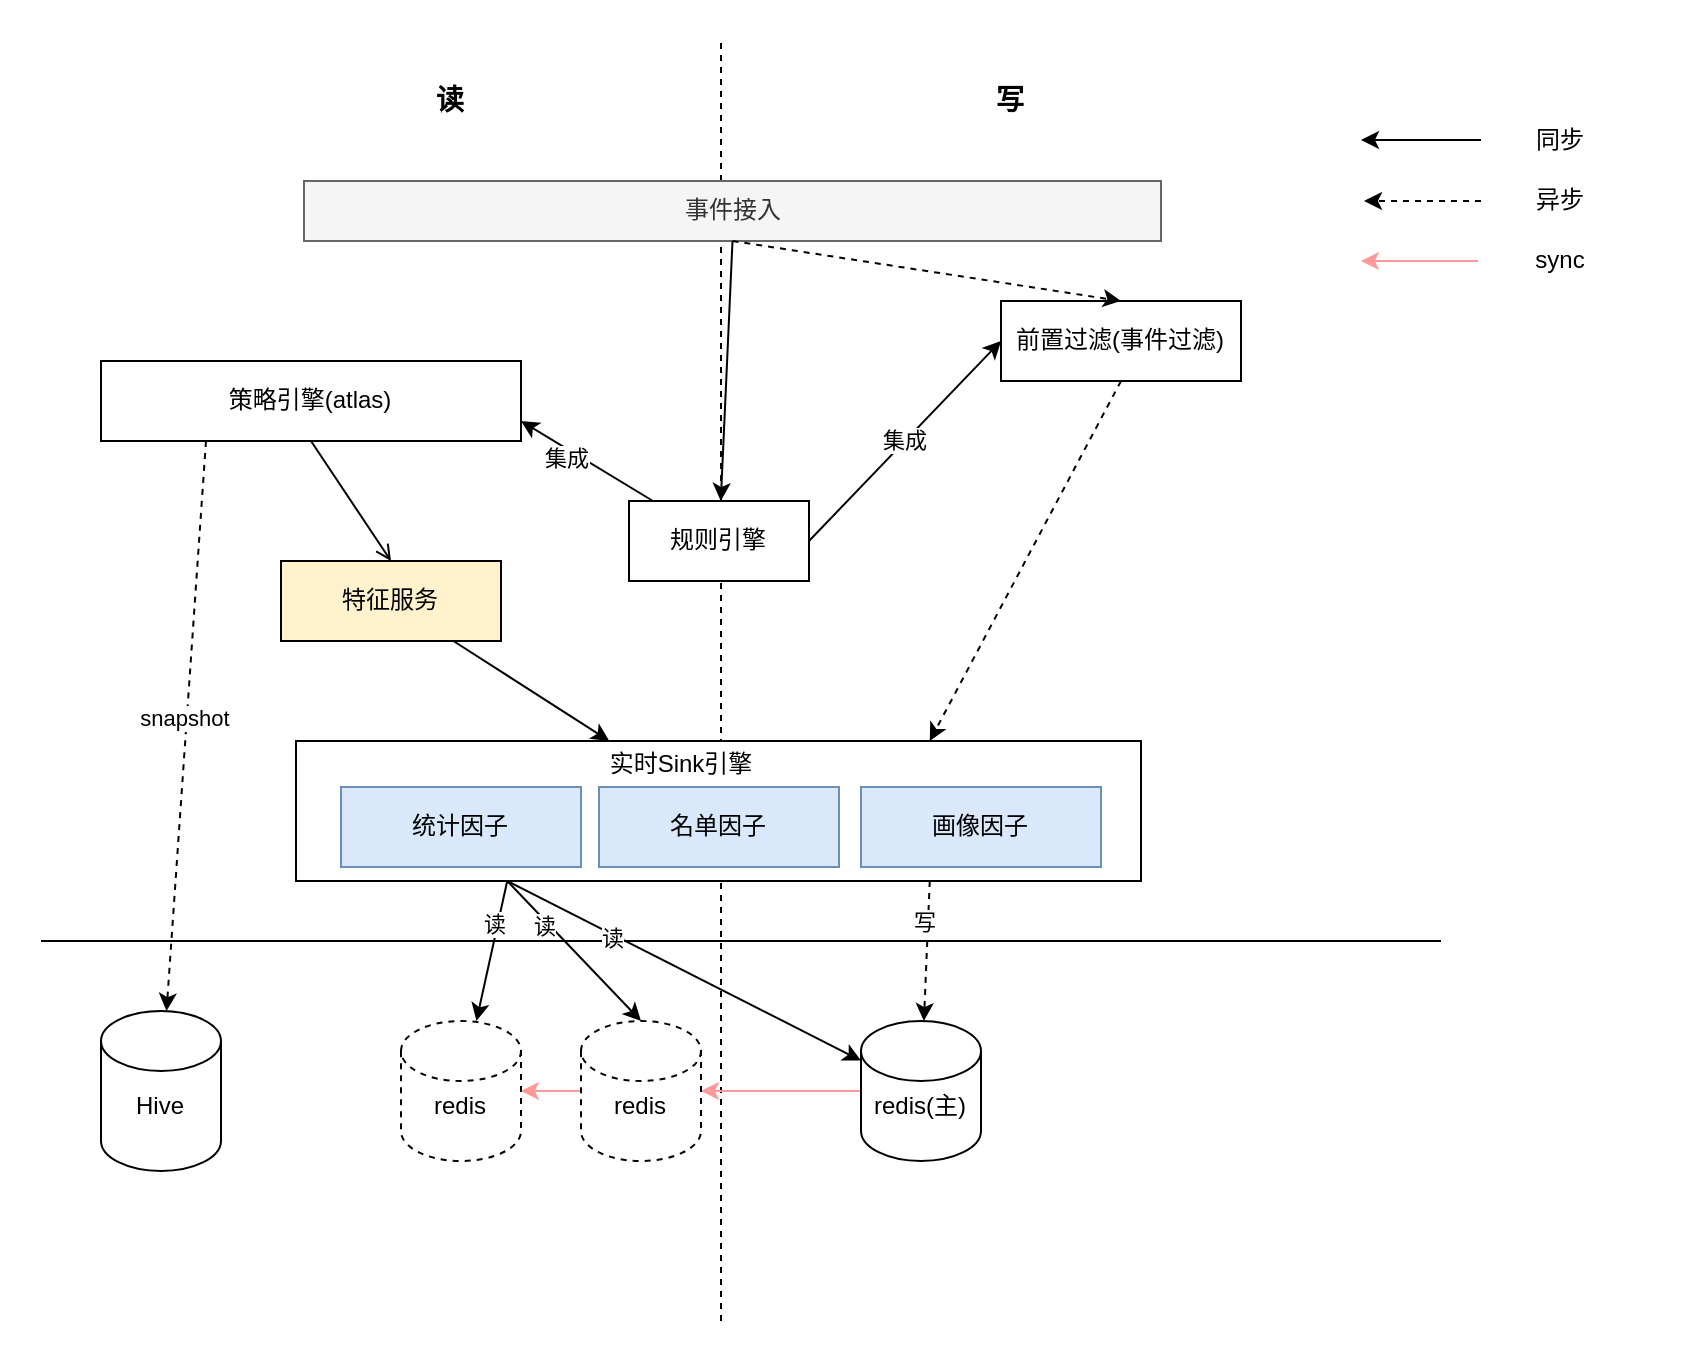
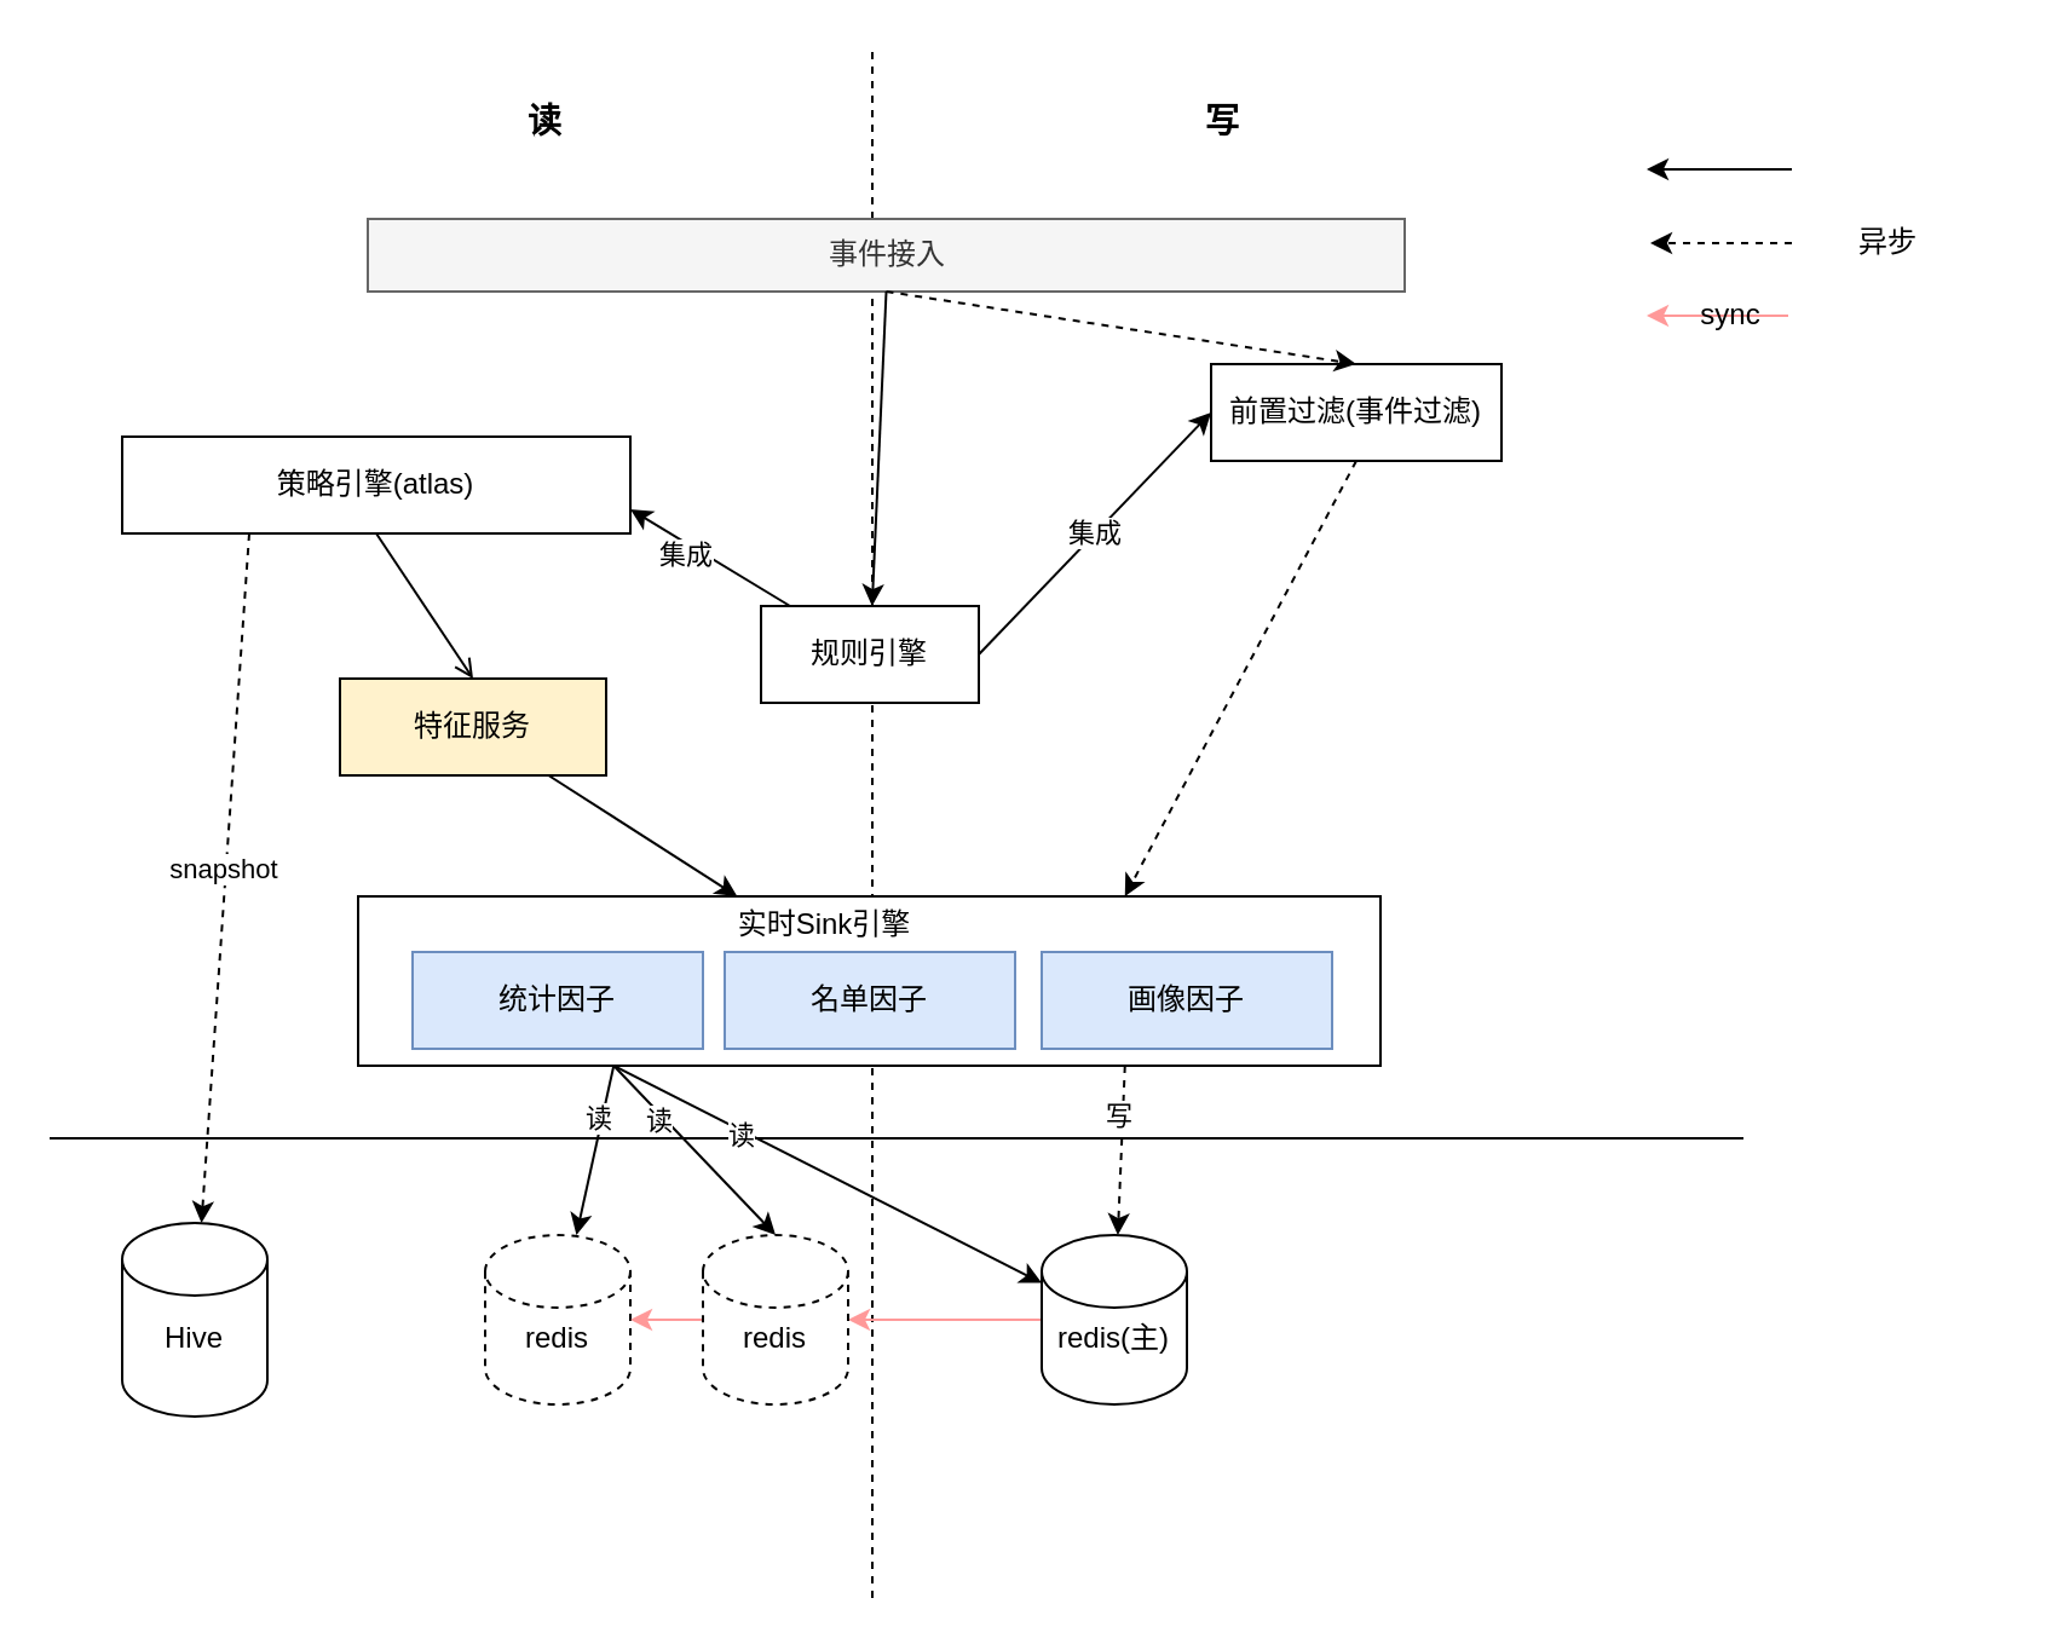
  <mxCell id="0" />
  <mxCell id="1" parent="0" />
  <mxCell id="2" value="" style="endArrow=none;html=1;dashed=1;" parent="1" edge="1"><mxGeometry width="50" height="50" relative="1" as="geometry"><mxPoint x="360" y="660" as="sourcePoint" /><mxPoint x="360" y="20" as="targetPoint" /></mxGeometry></mxCell>
  <mxCell id="3" value="&lt;b&gt;&lt;font style=&quot;font-size: 14px&quot;&gt;读&lt;/font&gt;&lt;/b&gt;" style="text;html=1;strokeColor=none;fillColor=none;align=center;verticalAlign=middle;whiteSpace=wrap;rounded=0;" parent="1" vertex="1"><mxGeometry x="180" y="40" width="90" height="20" as="geometry" /></mxCell>
  <mxCell id="4" value="&lt;b&gt;&lt;font style=&quot;font-size: 14px&quot;&gt;写&lt;/font&gt;&lt;/b&gt;" style="text;html=1;strokeColor=none;fillColor=none;align=center;verticalAlign=middle;whiteSpace=wrap;rounded=0;" parent="1" vertex="1"><mxGeometry x="460" y="40" width="90" height="20" as="geometry" /></mxCell>
  <mxCell id="5" style="rounded=0;orthogonalLoop=1;jettySize=auto;html=1;exitX=0.5;exitY=1;exitDx=0;exitDy=0;entryX=0.5;entryY=0;entryDx=0;entryDy=0;endArrow=open;" parent="1" source="8" target="13" edge="1"><mxGeometry relative="1" as="geometry" /></mxCell>
  <mxCell id="6" style="rounded=0;orthogonalLoop=1;jettySize=auto;html=1;exitX=0.25;exitY=1;exitDx=0;exitDy=0;dashed=1;" parent="1" source="8" target="44" edge="1"><mxGeometry relative="1" as="geometry" /></mxCell>
  <mxCell id="7" value="snapshot" style="edgeLabel;html=1;align=center;verticalAlign=middle;resizable=0;points=[];" parent="6" vertex="1" connectable="0"><mxGeometry x="-0.024" y="-1" relative="1" as="geometry"><mxPoint as="offset" /></mxGeometry></mxCell>
  <mxCell id="8" value="策略引擎(atlas)" style="rounded=0;whiteSpace=wrap;html=1;" parent="1" vertex="1"><mxGeometry x="50" y="180" width="210" height="40" as="geometry" /></mxCell>
  <mxCell id="9" style="rounded=0;orthogonalLoop=1;jettySize=auto;html=1;entryX=1;entryY=0.75;entryDx=0;entryDy=0;" parent="1" source="11" target="8" edge="1"><mxGeometry relative="1" as="geometry" /></mxCell>
  <mxCell id="10" value="集成" style="edgeLabel;html=1;align=center;verticalAlign=middle;resizable=0;points=[];" parent="9" vertex="1" connectable="0"><mxGeometry x="0.235" y="4" relative="1" as="geometry"><mxPoint as="offset" /></mxGeometry></mxCell>
  <mxCell id="11" value="规则引擎" style="rounded=0;whiteSpace=wrap;html=1;" parent="1" vertex="1"><mxGeometry x="314" y="250" width="90" height="40" as="geometry" /></mxCell>
  <mxCell id="12" value="" style="rounded=0;orthogonalLoop=1;jettySize=auto;html=1;" parent="1" source="13" target="14" edge="1"><mxGeometry relative="1" as="geometry" /></mxCell>
  <mxCell id="13" value="特征服务" style="rounded=0;whiteSpace=wrap;html=1;fillColor=#fff2cc;" parent="1" vertex="1"><mxGeometry x="140" y="280" width="110" height="40" as="geometry" /></mxCell>
  <mxCell id="14" value="" style="whiteSpace=wrap;html=1;rounded=0;" parent="1" vertex="1"><mxGeometry x="147.5" y="370" width="422.5" height="70" as="geometry" /></mxCell>
  <mxCell id="15" value="" style="endArrow=none;html=1;" parent="1" edge="1"><mxGeometry width="50" height="50" relative="1" as="geometry"><mxPoint x="20" y="470" as="sourcePoint" /><mxPoint x="720" y="470" as="targetPoint" /></mxGeometry></mxCell>
  <mxCell id="16" value="" style="edgeStyle=none;rounded=0;orthogonalLoop=1;jettySize=auto;html=1;strokeColor=#FF9999;" parent="1" source="17" target="30" edge="1"><mxGeometry relative="1" as="geometry" /></mxCell>
  <mxCell id="17" value="&lt;br&gt;redis(主)" style="shape=cylinder2;whiteSpace=wrap;html=1;boundedLbl=1;backgroundOutline=1;size=15;" parent="1" vertex="1"><mxGeometry x="430" y="510" width="60" height="70" as="geometry" /></mxCell>
  <mxCell id="18" value="" style="endArrow=classic;html=1;exitX=0.25;exitY=1;exitDx=0;exitDy=0;" parent="1" target="17" edge="1" source="14"><mxGeometry width="50" height="50" relative="1" as="geometry"><mxPoint x="250" y="420" as="sourcePoint" /><mxPoint x="170" y="560" as="targetPoint" /></mxGeometry></mxCell>
  <mxCell id="19" value="读" style="edgeLabel;html=1;align=center;verticalAlign=middle;resizable=0;points=[];" parent="18" vertex="1" connectable="0"><mxGeometry x="-0.399" y="-2" relative="1" as="geometry"><mxPoint as="offset" /></mxGeometry></mxCell>
  <mxCell id="20" value="" style="endArrow=classic;html=1;exitX=0.75;exitY=1;exitDx=0;exitDy=0;dashed=1;" parent="1" source="14" target="17" edge="1"><mxGeometry width="50" height="50" relative="1" as="geometry"><mxPoint x="515" y="410" as="sourcePoint" /><mxPoint x="252.967" y="510" as="targetPoint" /></mxGeometry></mxCell>
  <mxCell id="21" value="写" style="edgeLabel;html=1;align=center;verticalAlign=middle;resizable=0;points=[];" parent="20" vertex="1" connectable="0"><mxGeometry x="-0.399" y="-2" relative="1" as="geometry"><mxPoint as="offset" /></mxGeometry></mxCell>
  <mxCell id="22" value="事件接入" style="rounded=0;whiteSpace=wrap;html=1;fillColor=#f5f5f5;strokeColor=#666666;fontColor=#333333;" parent="1" vertex="1"><mxGeometry x="151.5" y="90" width="428.5" height="30" as="geometry" /></mxCell>
  <mxCell id="23" value="前置过滤(事件过滤)" style="rounded=0;whiteSpace=wrap;html=1;" parent="1" vertex="1"><mxGeometry x="500" y="150" width="120" height="40" as="geometry" /></mxCell>
  <mxCell id="24" value="" style="endArrow=classic;html=1;exitX=0.5;exitY=1;exitDx=0;exitDy=0;entryX=0.5;entryY=0;entryDx=0;entryDy=0;dashed=1;" parent="1" source="22" target="23" edge="1"><mxGeometry width="50" height="50" relative="1" as="geometry"><mxPoint x="525" y="420" as="sourcePoint" /><mxPoint x="304.5" y="530.03" as="targetPoint" /></mxGeometry></mxCell>
  <mxCell id="25" value="" style="endArrow=classic;html=1;exitX=0.5;exitY=1;exitDx=0;exitDy=0;entryX=0.75;entryY=0;entryDx=0;entryDy=0;dashed=1;" parent="1" source="23" target="14" edge="1"><mxGeometry width="50" height="50" relative="1" as="geometry"><mxPoint x="640" y="230" as="sourcePoint" /><mxPoint x="508.025" y="370" as="targetPoint" /></mxGeometry></mxCell>
  <mxCell id="26" value="集成" style="endArrow=classic;html=1;exitX=1;exitY=0.5;exitDx=0;exitDy=0;entryX=0;entryY=0.5;entryDx=0;entryDy=0;" parent="1" source="11" target="23" edge="1"><mxGeometry width="50" height="50" relative="1" as="geometry"><mxPoint x="526.5" y="330" as="sourcePoint" /><mxPoint x="518.025" y="380" as="targetPoint" /></mxGeometry></mxCell>
  <mxCell id="27" value="" style="endArrow=classic;html=1;exitX=0.5;exitY=1;exitDx=0;exitDy=0;" parent="1" source="22" target="11" edge="1"><mxGeometry width="50" height="50" relative="1" as="geometry"><mxPoint x="375.75" y="130" as="sourcePoint" /><mxPoint x="526.5" y="290" as="targetPoint" /></mxGeometry></mxCell>
  <mxCell id="28" value="&lt;br&gt;redis" style="shape=cylinder2;whiteSpace=wrap;html=1;boundedLbl=1;backgroundOutline=1;size=15;dashed=1;" parent="1" vertex="1"><mxGeometry x="200" y="510" width="60" height="70" as="geometry" /></mxCell>
  <mxCell id="29" value="" style="edgeStyle=none;rounded=0;orthogonalLoop=1;jettySize=auto;html=1;strokeColor=#FF9999;" parent="1" source="30" target="28" edge="1"><mxGeometry relative="1" as="geometry" /></mxCell>
  <mxCell id="30" value="&lt;br&gt;redis" style="shape=cylinder2;whiteSpace=wrap;html=1;boundedLbl=1;backgroundOutline=1;size=15;dashed=1;" parent="1" vertex="1"><mxGeometry x="290" y="510" width="60" height="70" as="geometry" /></mxCell>
  <mxCell id="31" value="" style="endArrow=classic;html=1;exitX=0.25;exitY=1;exitDx=0;exitDy=0;" parent="1" source="14" target="28" edge="1"><mxGeometry width="50" height="50" relative="1" as="geometry"><mxPoint x="213.75" y="430" as="sourcePoint" /><mxPoint x="225.45" y="520" as="targetPoint" /></mxGeometry></mxCell>
  <mxCell id="32" value="读" style="edgeLabel;html=1;align=center;verticalAlign=middle;resizable=0;points=[];" parent="31" vertex="1" connectable="0"><mxGeometry x="-0.399" y="-2" relative="1" as="geometry"><mxPoint as="offset" /></mxGeometry></mxCell>
  <mxCell id="33" value="" style="endArrow=classic;html=1;exitX=0.25;exitY=1;exitDx=0;exitDy=0;entryX=0.5;entryY=0;entryDx=0;entryDy=0;entryPerimeter=0;" parent="1" source="14" target="30" edge="1"><mxGeometry width="50" height="50" relative="1" as="geometry"><mxPoint x="213.75" y="430" as="sourcePoint" /><mxPoint x="330" y="529.359" as="targetPoint" /></mxGeometry></mxCell>
  <mxCell id="34" value="读" style="edgeLabel;html=1;align=center;verticalAlign=middle;resizable=0;points=[];" parent="33" vertex="1" connectable="0"><mxGeometry x="-0.399" y="-2" relative="1" as="geometry"><mxPoint as="offset" /></mxGeometry></mxCell>
  <mxCell id="35" value="" style="group" parent="1" vertex="1" connectable="0"><mxGeometry x="680" y="60" width="145.75" height="50" as="geometry" /></mxCell>
  <mxCell id="36" value="" style="group" parent="35" vertex="1" connectable="0"><mxGeometry width="145.75" height="50" as="geometry" /></mxCell>
  <mxCell id="37" value="" style="group;container=1;" parent="36" vertex="1" connectable="0"><mxGeometry width="145.75" height="50" as="geometry"><mxRectangle x="690" y="120" width="50" height="40" as="alternateBounds" /></mxGeometry></mxCell>
  <mxCell id="38" value="" style="endArrow=classic;html=1;entryX=0.5;entryY=0;entryDx=0;entryDy=0;dashed=1;" parent="37" edge="1"><mxGeometry width="50" height="50" relative="1" as="geometry"><mxPoint x="60" y="40" as="sourcePoint" /><mxPoint x="1.5" y="40" as="targetPoint" /></mxGeometry></mxCell>
- <mxCell id="39" value="同步" style="text;html=1;strokeColor=none;fillColor=none;align=center;verticalAlign=middle;whiteSpace=wrap;rounded=0;" parent="37" vertex="1"><mxGeometry x="80" width="40" height="20" as="geometry" /></mxCell>
  <mxCell id="40" value="异步" style="text;html=1;strokeColor=none;fillColor=none;align=center;verticalAlign=middle;whiteSpace=wrap;rounded=0;" parent="37" vertex="1"><mxGeometry x="80" y="30" width="40" height="20" as="geometry" /></mxCell>
  <mxCell id="41" value="" style="endArrow=classic;html=1;entryX=0.5;entryY=0;entryDx=0;entryDy=0;" parent="37" edge="1"><mxGeometry width="50" height="50" relative="1" as="geometry"><mxPoint x="60" y="9.5" as="sourcePoint" /><mxPoint y="9.5" as="targetPoint" /></mxGeometry></mxCell>
  <mxCell id="42" value="" style="endArrow=classic;html=1;entryX=0.5;entryY=0;entryDx=0;entryDy=0;strokeColor=#FF9999;" parent="1" edge="1"><mxGeometry width="50" height="50" relative="1" as="geometry"><mxPoint x="738.5" y="130" as="sourcePoint" /><mxPoint x="680" y="130" as="targetPoint" /></mxGeometry></mxCell>
- <mxCell id="43" value="sync" style="text;html=1;strokeColor=none;fillColor=none;align=center;verticalAlign=middle;whiteSpace=wrap;rounded=0;" parent="1" vertex="1"><mxGeometry x="760" y="120" width="40" height="20" as="geometry" /></mxCell>
+ <mxCell id="43" value="sync" style="text;html=1;strokeColor=none;fillColor=none;align=center;verticalAlign=middle;whiteSpace=wrap;rounded=0;" parent="1" vertex="1"><mxGeometry x="695" y="120" width="40" height="20" as="geometry" /></mxCell>
  <mxCell id="44" value="&lt;br&gt;Hive" style="shape=cylinder2;whiteSpace=wrap;html=1;boundedLbl=1;backgroundOutline=1;size=15;" parent="1" vertex="1"><mxGeometry x="50" y="505" width="60" height="80" as="geometry" /></mxCell>
  <mxCell id="45" value="统计因子" style="rounded=0;whiteSpace=wrap;html=1;fillColor=#dae8fc;strokeColor=#6c8ebf;" vertex="1" parent="1"><mxGeometry x="170" y="393" width="120" height="40" as="geometry" /></mxCell>
  <mxCell id="46" value="名单因子" style="rounded=0;whiteSpace=wrap;html=1;fillColor=#dae8fc;strokeColor=#6c8ebf;" vertex="1" parent="1"><mxGeometry x="299" y="393" width="120" height="40" as="geometry" /></mxCell>
  <mxCell id="47" value="画像因子" style="rounded=0;whiteSpace=wrap;html=1;fillColor=#dae8fc;strokeColor=#6c8ebf;" vertex="1" parent="1"><mxGeometry x="430" y="393" width="120" height="40" as="geometry" /></mxCell>
  <mxCell id="48" value="实时Sink引擎" style="text;html=1;strokeColor=none;fillColor=none;align=center;verticalAlign=middle;whiteSpace=wrap;rounded=0;" vertex="1" parent="1"><mxGeometry x="270" y="367" width="141" height="30" as="geometry" /></mxCell>
